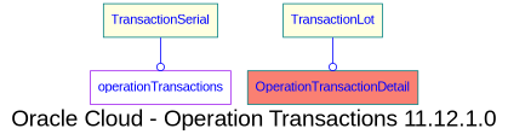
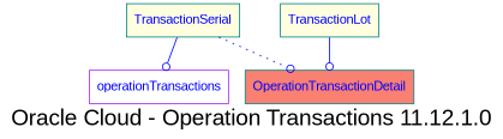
  digraph {
    fontname="Liberation Sans"
    fontsize=24
    label="Oracle Cloud - Operation Transactions 11.12.1.0"
    splines=true
    node [color=teal fillcolor=lightyellow fontcolor=blue fontname="Liberation Sans" shape=box style=filled]
    edge [arrowhead=odot arrowtail=none color=blue fontcolor=blue fontname="Liberation Sans" style=solid]
    operationTransactions [color=purple fillcolor=white]
    OperationTransactionDetail [fillcolor=salmon]
    TransactionSerial
    TransactionLot
    TransactionSerial -> operationTransactions
+   TransactionSerial -> OperationTransactionDetail [style=dotted]
    TransactionLot -> OperationTransactionDetail
  }
